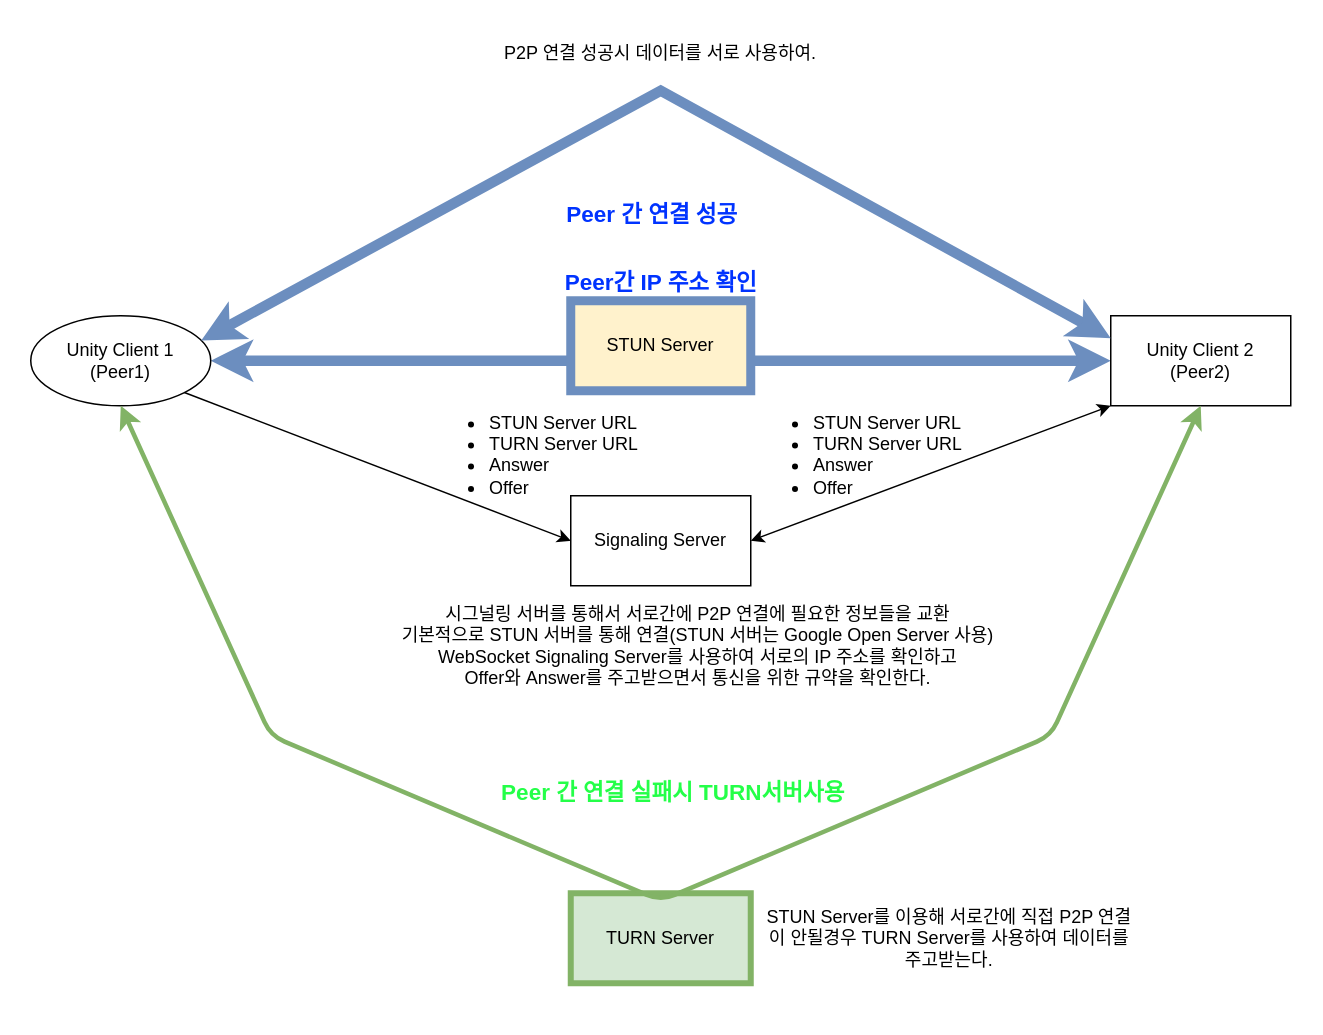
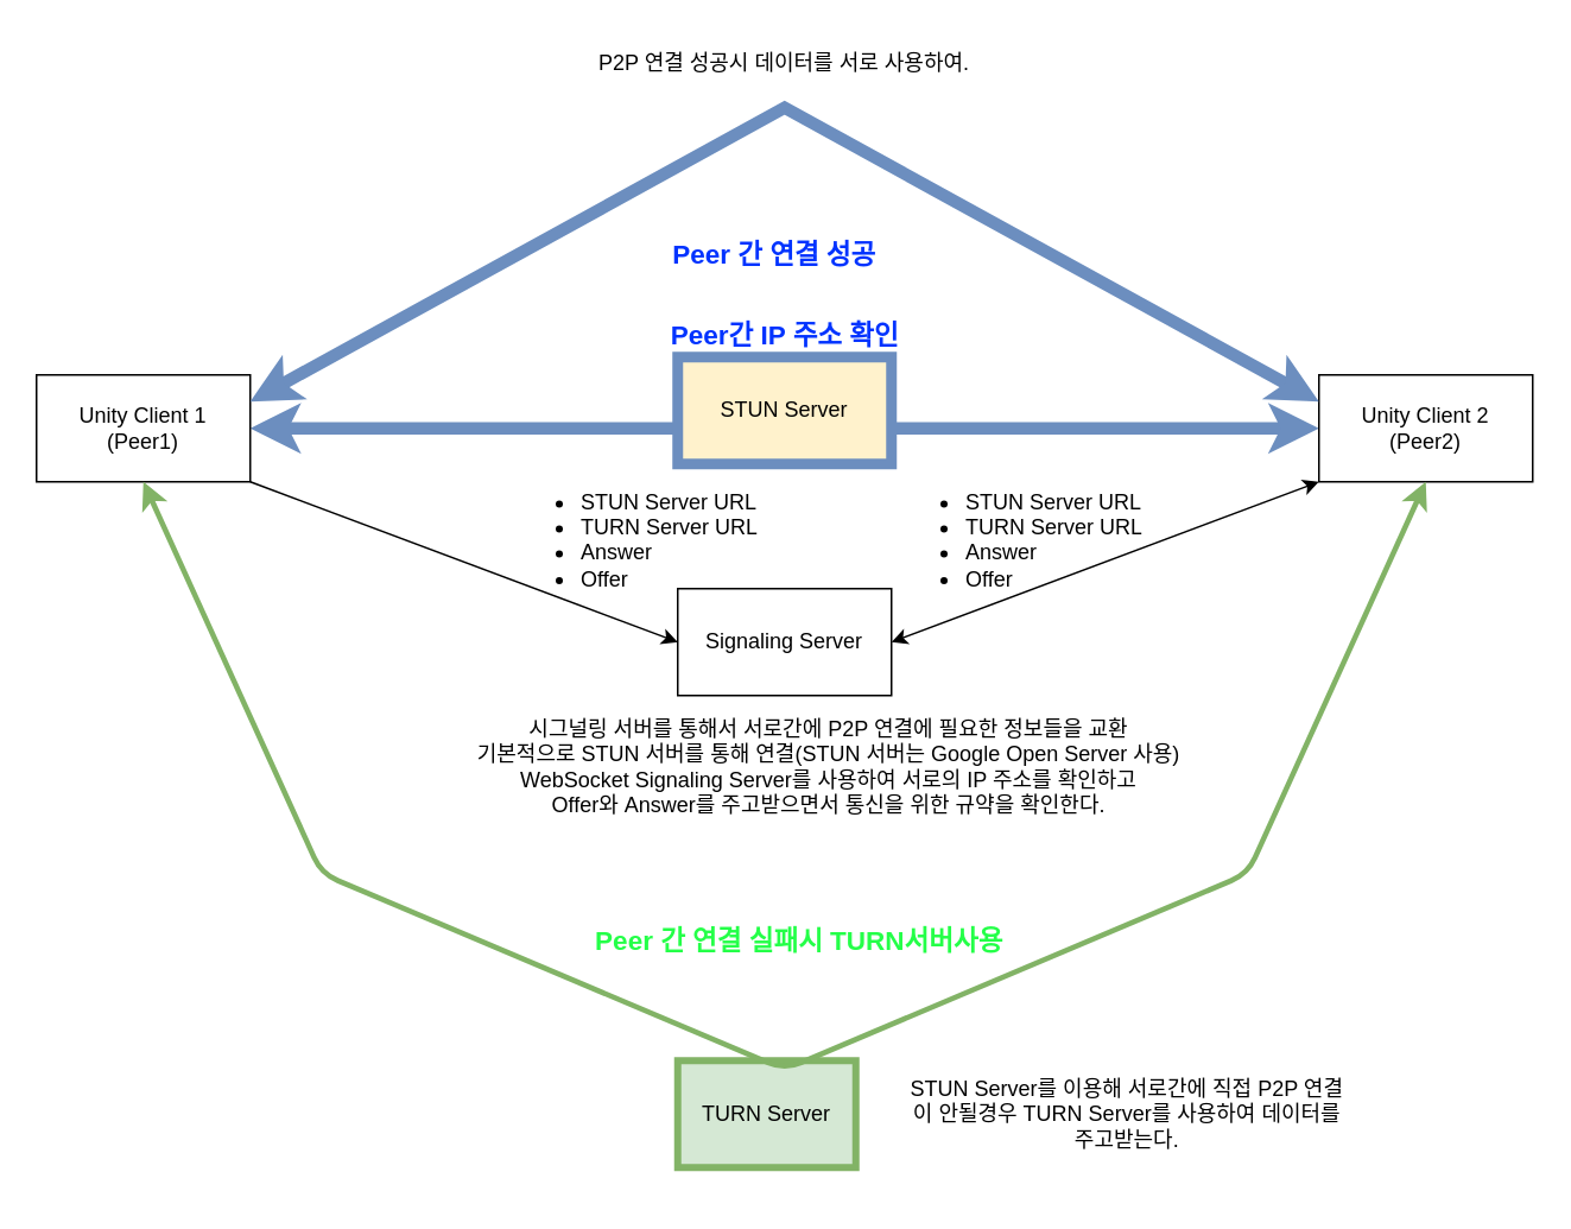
  <mxCell id="0" />
  <mxCell id="1" parent="0" />
  <mxCell id="2" value="" style="endArrow=classic;startArrow=classic;html=1;rounded=0;exitX=1;exitY=0.5;exitDx=0;exitDy=0;entryX=0;entryY=0.5;entryDx=0;entryDy=0;fillColor=#dae8fc;strokeColor=#6c8ebf;strokeWidth=7;" edge="1" parent="1" source="3" target="4"><mxGeometry width="50" height="50" relative="1" as="geometry"><mxPoint x="670" y="430" as="sourcePoint" /><mxPoint x="720" y="380" as="targetPoint" /></mxGeometry></mxCell>
- <mxCell id="3" value="Unity Client 1&lt;div&gt;(Peer1)&lt;/div&gt;" style="ellipse;whiteSpace=wrap;html=1;" vertex="1" parent="1"><mxGeometry y="210" width="120" height="60" as="geometry" x="20" /></mxCell>
+ <mxCell id="3" value="Unity Client 1&lt;div&gt;(Peer1)&lt;/div&gt;" style="rounded=0;whiteSpace=wrap;html=1;" vertex="1" parent="1"><mxGeometry y="210" width="120" height="60" as="geometry" x="20" /></mxCell>
  <mxCell id="4" value="Unity Client 2&lt;div&gt;(Peer2)&lt;/div&gt;" style="rounded=0;whiteSpace=wrap;html=1;" vertex="1" parent="1"><mxGeometry x="740" y="210" width="120" height="60" as="geometry" /></mxCell>
  <mxCell id="5" value="Signaling Server" style="rounded=0;whiteSpace=wrap;html=1;" vertex="1" parent="1"><mxGeometry x="380" y="330" width="120" height="60" as="geometry" /></mxCell>
  <mxCell id="6" value="시그널링 서버를 통해서 서로간에 P2P 연결에 필요한 정보들을 교환&lt;div&gt;기본적으로 STUN 서버를 통해 연결(STUN 서버는 Google Open Server 사용)&lt;/div&gt;&lt;div&gt;WebSocket Signaling Server를 사용하여 서로의 IP 주소를 확인하고&lt;/div&gt;&lt;div&gt;Offer와 Answer를 주고받으면서 통신을 위한 규약을 확인한다.&lt;/div&gt;" style="text;html=1;align=center;verticalAlign=middle;whiteSpace=wrap;rounded=0;" vertex="1" parent="1"><mxGeometry x="250" y="400" width="430" height="60" as="geometry" /></mxCell>
  <mxCell id="7" value="" style="endArrow=classic;startArrow=classic;html=1;rounded=0;exitX=1;exitY=0.5;exitDx=0;exitDy=0;" edge="1" parent="1" source="5"><mxGeometry width="50" height="50" relative="1" as="geometry"><mxPoint x="670" y="430" as="sourcePoint" /><mxPoint x="740" y="270" as="targetPoint" /></mxGeometry></mxCell>
  <mxCell id="8" value="" style="endArrow=none;startArrow=classic;html=1;rounded=0;exitX=0;exitY=0.5;exitDx=0;exitDy=0;entryX=1;entryY=1;entryDx=0;entryDy=0;" edge="1" parent="1" source="5" target="3"><mxGeometry width="50" height="50" relative="1" as="geometry"><mxPoint x="670" y="430" as="sourcePoint" /><mxPoint x="720" y="380" as="targetPoint" /></mxGeometry></mxCell>
  <mxCell id="9" value="&lt;ul&gt;&lt;li&gt;STUN Server URL&lt;/li&gt;&lt;li&gt;TURN Server URL&lt;/li&gt;&lt;li&gt;&lt;span style=&quot;background-color: initial;&quot;&gt;Answer&lt;/span&gt;&lt;/li&gt;&lt;li&gt;&lt;span style=&quot;background-color: initial;&quot;&gt;Offer&lt;/span&gt;&lt;/li&gt;&lt;/ul&gt;" style="text;strokeColor=none;fillColor=none;html=1;whiteSpace=wrap;verticalAlign=middle;overflow=hidden;" vertex="1" parent="1"><mxGeometry x="284" y="260" width="150" height="80" as="geometry" /></mxCell>
  <mxCell id="10" value="&lt;ul&gt;&lt;li&gt;STUN Server URL&lt;/li&gt;&lt;li&gt;TURN Server URL&lt;/li&gt;&lt;li&gt;&lt;span style=&quot;background-color: initial;&quot;&gt;Answer&lt;/span&gt;&lt;/li&gt;&lt;li&gt;&lt;span style=&quot;background-color: initial;&quot;&gt;Offer&lt;/span&gt;&lt;/li&gt;&lt;/ul&gt;" style="text;strokeColor=none;fillColor=none;html=1;whiteSpace=wrap;verticalAlign=middle;overflow=hidden;" vertex="1" parent="1"><mxGeometry x="500" y="260" width="150" height="80" as="geometry" /></mxCell>
  <mxCell id="11" value="" style="endArrow=classic;startArrow=classic;html=1;rounded=0;exitX=1;exitY=0.25;exitDx=0;exitDy=0;entryX=0;entryY=0.25;entryDx=0;entryDy=0;fillColor=#dae8fc;strokeColor=#6c8ebf;strokeWidth=7;" edge="1" parent="1" source="3" target="4"><mxGeometry width="50" height="50" relative="1" as="geometry"><mxPoint x="670" y="330" as="sourcePoint" /><mxPoint x="720" y="280" as="targetPoint" /><Array as="points"><mxPoint x="440" y="60" /></Array></mxGeometry></mxCell>
  <mxCell id="12" value="P2P 연결 성공시 데이터를 서로 사용하여." style="text;html=1;align=center;verticalAlign=middle;whiteSpace=wrap;rounded=0;" vertex="1" parent="1"><mxGeometry x="310" y="20" width="260" height="30" as="geometry" /></mxCell>
  <mxCell id="13" value="&lt;font color=&quot;#0033ff&quot; style=&quot;font-size: 15px;&quot;&gt;Peer 간 연결 성공&lt;/font&gt;" style="text;strokeColor=none;fillColor=none;html=1;fontSize=24;fontStyle=1;verticalAlign=middle;align=center;" vertex="1" parent="1"><mxGeometry x="339" y="125" width="190" height="30" as="geometry" /></mxCell>
  <mxCell id="14" value="&lt;font color=&quot;#24ff48&quot; style=&quot;font-size: 15px;&quot;&gt;Peer 간 연결 실패시 TURN서버사용&lt;/font&gt;" style="text;strokeColor=none;fillColor=none;html=1;fontSize=24;fontStyle=1;verticalAlign=middle;align=center;" vertex="1" parent="1"><mxGeometry x="325" y="510" width="245" height="30" as="geometry" /></mxCell>
- <mxCell id="15" value="TURN Server" style="rounded=0;whiteSpace=wrap;html=1;strokeWidth=4;fillColor=#d5e8d4;strokeColor=#82b366;" vertex="1" parent="1"><mxGeometry x="380" y="595" width="120" height="60" as="geometry" /></mxCell>
+ <mxCell id="15" value="TURN Server" style="rounded=0;whiteSpace=wrap;html=1;strokeWidth=4;fillColor=#d5e8d4;strokeColor=#82b366;" vertex="1" parent="1"><mxGeometry x="380" y="595" width="100" height="60" as="geometry" /></mxCell>
  <mxCell id="16" value="" style="endArrow=classic;startArrow=classic;html=1;rounded=1;exitX=0.5;exitY=1;exitDx=0;exitDy=0;entryX=0.5;entryY=1;entryDx=0;entryDy=0;curved=0;jumpSize=32;strokeWidth=3;fillColor=#d5e8d4;strokeColor=#82b366;" edge="1" parent="1" source="3" target="4"><mxGeometry width="50" height="50" relative="1" as="geometry"><mxPoint x="670" y="430" as="sourcePoint" /><mxPoint x="710" y="600" as="targetPoint" /><Array as="points"><mxPoint x="180" y="490" /><mxPoint x="440" y="600" /><mxPoint x="700" y="490" /></Array></mxGeometry></mxCell>
  <mxCell id="17" value="STUN Server를 이용해 서로간에 직접 P2P 연결이 안될경우 TURN Server를 사용하여 데이터를 주고받는다." style="text;html=1;align=center;verticalAlign=middle;whiteSpace=wrap;rounded=0;" vertex="1" parent="1"><mxGeometry x="510" y="582.5" width="245" height="85" as="geometry" /></mxCell>
  <mxCell id="18" value="STUN Server" style="rounded=0;whiteSpace=wrap;html=1;fillColor=#fff2cc;strokeColor=#6c8ebf;strokeWidth=6;" vertex="1" parent="1"><mxGeometry x="380" y="200" width="120" height="60" as="geometry" /></mxCell>
  <mxCell id="19" value="&lt;font color=&quot;#0033ff&quot;&gt;&lt;span style=&quot;font-size: 15px;&quot;&gt;Peer간 IP 주소 확인&lt;/span&gt;&lt;/font&gt;" style="text;strokeColor=none;fillColor=none;html=1;fontSize=24;fontStyle=1;verticalAlign=middle;align=center;" vertex="1" parent="1"><mxGeometry x="345" y="170" width="190" height="30" as="geometry" /></mxCell>
